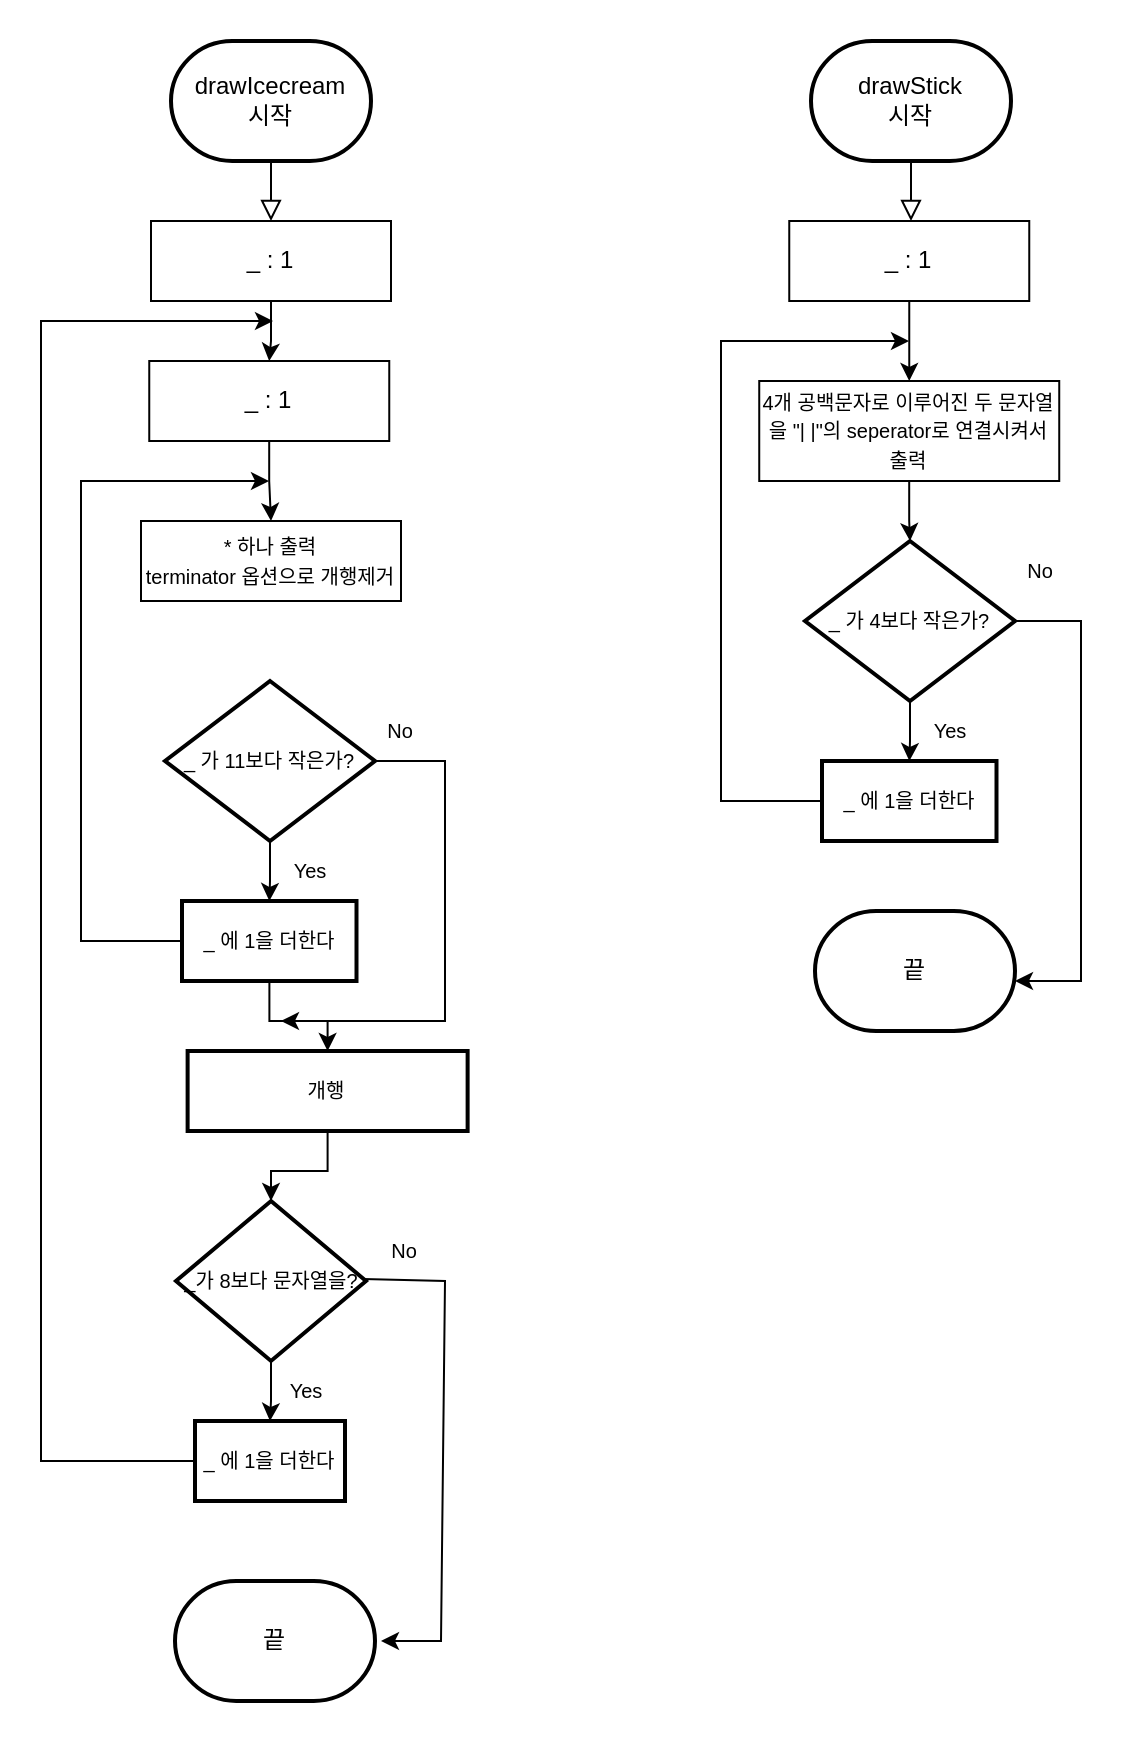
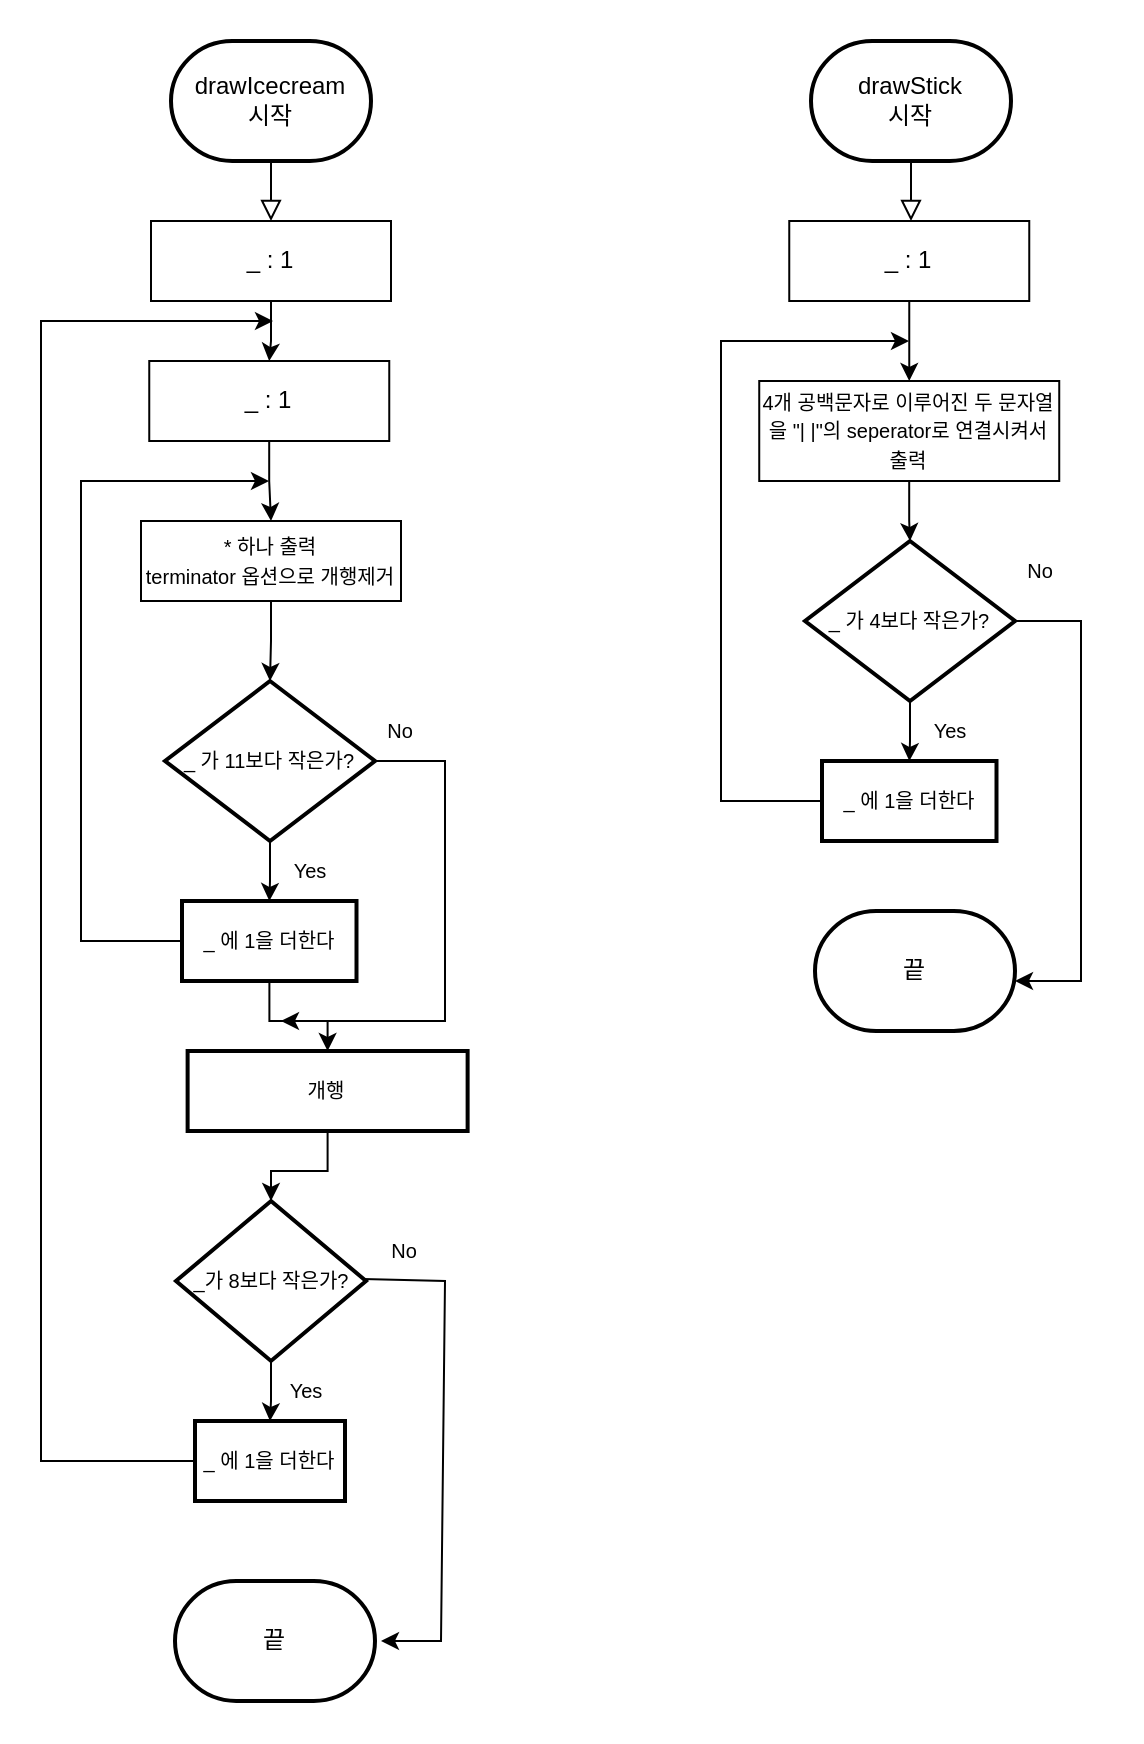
  <mxCell id="0" />
  <mxCell id="1" parent="0" />
  <mxCell id="2" value="" style="rounded=0;html=1;jettySize=auto;orthogonalLoop=1;fontSize=11;endArrow=block;endFill=0;endSize=8;strokeWidth=1;shadow=0;labelBackgroundColor=none;edgeStyle=orthogonalEdgeStyle;" parent="1" edge="1"><mxGeometry relative="1" as="geometry"><mxPoint x="135" y="80" as="sourcePoint" /><mxPoint x="135" y="110" as="targetPoint" /></mxGeometry></mxCell>
  <mxCell id="3" value="끝" style="strokeWidth=2;html=1;shape=mxgraph.flowchart.terminator;whiteSpace=wrap;" vertex="1" parent="1"><mxGeometry x="87" y="790" width="100" height="60" as="geometry" /></mxCell>
  <mxCell id="4" value="drawIcecream&lt;br&gt;시작" style="strokeWidth=2;html=1;shape=mxgraph.flowchart.terminator;whiteSpace=wrap;" vertex="1" parent="1"><mxGeometry x="85" y="20" width="100" height="60" as="geometry" /></mxCell>
  <mxCell id="5" value="" style="edgeStyle=orthogonalEdgeStyle;rounded=0;orthogonalLoop=1;jettySize=auto;html=1;" edge="1" parent="1" source="6" target="8"><mxGeometry relative="1" as="geometry" /></mxCell>
  <mxCell id="6" value="_ : 1" style="rounded=0;whiteSpace=wrap;html=1;" vertex="1" parent="1"><mxGeometry x="75" y="110" width="120" height="40" as="geometry" /></mxCell>
  <mxCell id="7" value="" style="edgeStyle=orthogonalEdgeStyle;rounded=0;orthogonalLoop=1;jettySize=auto;html=1;" edge="1" parent="1" source="8" target="10"><mxGeometry relative="1" as="geometry" /></mxCell>
  <mxCell id="8" value="_ : 1" style="rounded=0;whiteSpace=wrap;html=1;" vertex="1" parent="1"><mxGeometry x="74.13" y="180" width="120" height="40" as="geometry" /></mxCell>
+ <mxCell id="9" value="" style="edgeStyle=orthogonalEdgeStyle;rounded=0;orthogonalLoop=1;jettySize=auto;html=1;fontSize=10;" edge="1" parent="1" source="10" target="12"><mxGeometry relative="1" as="geometry" /></mxCell>
  <mxCell id="10" value="&lt;font style=&quot;font-size: 10px&quot;&gt;* 하나 출력&lt;br&gt;terminator 옵션으로 개행제거&lt;/font&gt;" style="rounded=0;whiteSpace=wrap;html=1;" vertex="1" parent="1"><mxGeometry x="70" y="260" width="130" height="40" as="geometry" /></mxCell>
  <mxCell id="11" value="" style="edgeStyle=orthogonalEdgeStyle;rounded=0;orthogonalLoop=1;jettySize=auto;html=1;fontSize=10;" edge="1" parent="1" source="12" target="15"><mxGeometry relative="1" as="geometry" /></mxCell>
  <mxCell id="12" value="_ 가 11보다 작은가?" style="strokeWidth=2;html=1;shape=mxgraph.flowchart.decision;whiteSpace=wrap;fontSize=10;" vertex="1" parent="1"><mxGeometry x="82" y="340" width="105" height="80" as="geometry" /></mxCell>
  <mxCell id="13" value="" style="edgeStyle=orthogonalEdgeStyle;rounded=0;orthogonalLoop=1;jettySize=auto;html=1;fontSize=10;" edge="1" parent="1" source="15"><mxGeometry relative="1" as="geometry"><mxPoint x="134" y="240" as="targetPoint" /><Array as="points"><mxPoint x="40" y="470" /><mxPoint x="40" y="240" /><mxPoint x="120" y="240" /></Array></mxGeometry></mxCell>
  <mxCell id="14" value="" style="edgeStyle=orthogonalEdgeStyle;rounded=0;orthogonalLoop=1;jettySize=auto;html=1;fontSize=10;" edge="1" parent="1" source="15" target="20"><mxGeometry relative="1" as="geometry" /></mxCell>
  <mxCell id="15" value="_ 에 1을 더한다" style="whiteSpace=wrap;html=1;fontSize=10;strokeWidth=2;" vertex="1" parent="1"><mxGeometry x="90.5" y="450" width="87.25" height="40" as="geometry" /></mxCell>
  <mxCell id="16" value="Yes" style="text;html=1;strokeColor=none;fillColor=none;align=center;verticalAlign=middle;whiteSpace=wrap;rounded=0;fontSize=10;" vertex="1" parent="1"><mxGeometry x="125" y="420" width="60" height="30" as="geometry" /></mxCell>
  <mxCell id="17" value="" style="endArrow=classic;html=1;rounded=0;fontSize=10;" edge="1" parent="1"><mxGeometry width="50" height="50" relative="1" as="geometry"><mxPoint x="187" y="380" as="sourcePoint" /><mxPoint x="140" y="510" as="targetPoint" /><Array as="points"><mxPoint x="222" y="380" /><mxPoint x="222" y="510" /></Array></mxGeometry></mxCell>
  <mxCell id="18" value="No" style="text;html=1;strokeColor=none;fillColor=none;align=center;verticalAlign=middle;whiteSpace=wrap;rounded=0;fontSize=10;" vertex="1" parent="1"><mxGeometry x="170" y="350" width="60" height="30" as="geometry" /></mxCell>
  <mxCell id="19" value="" style="edgeStyle=orthogonalEdgeStyle;rounded=0;orthogonalLoop=1;jettySize=auto;html=1;fontSize=10;" edge="1" parent="1" source="20" target="22"><mxGeometry relative="1" as="geometry" /></mxCell>
  <mxCell id="20" value="개행" style="whiteSpace=wrap;html=1;fontSize=10;strokeWidth=2;" vertex="1" parent="1"><mxGeometry x="93.31" y="525" width="140" height="40" as="geometry" /></mxCell>
  <mxCell id="21" value="" style="edgeStyle=orthogonalEdgeStyle;rounded=0;orthogonalLoop=1;jettySize=auto;html=1;fontSize=10;" edge="1" parent="1" source="22" target="23"><mxGeometry relative="1" as="geometry" /></mxCell>
- <mxCell id="22" value="_가 8보다 문자열을?" style="rhombus;whiteSpace=wrap;html=1;fontSize=10;strokeWidth=2;" vertex="1" parent="1"><mxGeometry x="87.5" y="600" width="95" height="80" as="geometry" /></mxCell>
+ <mxCell id="22" value="_가 8보다 작은가?" style="rhombus;whiteSpace=wrap;html=1;fontSize=10;strokeWidth=2;" vertex="1" parent="1"><mxGeometry x="87.5" y="600" width="95" height="80" as="geometry" /></mxCell>
  <mxCell id="23" value="_ 에 1을 더한다" style="whiteSpace=wrap;html=1;fontSize=10;strokeWidth=2;" vertex="1" parent="1"><mxGeometry x="97" y="710" width="75" height="40" as="geometry" /></mxCell>
  <mxCell id="24" value="" style="endArrow=classic;html=1;rounded=0;fontSize=10;exitX=0;exitY=0.5;exitDx=0;exitDy=0;" edge="1" parent="1"><mxGeometry width="50" height="50" relative="1" as="geometry"><mxPoint x="98" y="730" as="sourcePoint" /><mxPoint x="136" y="160" as="targetPoint" /><Array as="points"><mxPoint x="20" y="730" /><mxPoint x="20" y="340" /><mxPoint x="20" y="160" /></Array></mxGeometry></mxCell>
  <mxCell id="25" value="Yes" style="text;html=1;strokeColor=none;fillColor=none;align=center;verticalAlign=middle;whiteSpace=wrap;rounded=0;fontSize=10;" vertex="1" parent="1"><mxGeometry x="122.5" y="680" width="60" height="30" as="geometry" /></mxCell>
  <mxCell id="26" value="" style="endArrow=classic;html=1;rounded=0;fontSize=10;exitX=0.15;exitY=0.967;exitDx=0;exitDy=0;exitPerimeter=0;" edge="1" parent="1" source="27"><mxGeometry width="50" height="50" relative="1" as="geometry"><mxPoint x="187" y="640" as="sourcePoint" /><mxPoint x="190" y="820" as="targetPoint" /><Array as="points"><mxPoint x="222" y="640" /><mxPoint x="220" y="820" /></Array></mxGeometry></mxCell>
  <mxCell id="27" value="No" style="text;html=1;strokeColor=none;fillColor=none;align=center;verticalAlign=middle;whiteSpace=wrap;rounded=0;fontSize=10;" vertex="1" parent="1"><mxGeometry x="172" y="610" width="60" height="30" as="geometry" /></mxCell>
  <mxCell id="28" value="" style="rounded=0;html=1;jettySize=auto;orthogonalLoop=1;fontSize=11;endArrow=block;endFill=0;endSize=8;strokeWidth=1;shadow=0;labelBackgroundColor=none;edgeStyle=orthogonalEdgeStyle;" edge="1" parent="1"><mxGeometry relative="1" as="geometry"><mxPoint x="455" y="80" as="sourcePoint" /><mxPoint x="455" y="110" as="targetPoint" /></mxGeometry></mxCell>
  <mxCell id="29" value="끝" style="strokeWidth=2;html=1;shape=mxgraph.flowchart.terminator;whiteSpace=wrap;" vertex="1" parent="1"><mxGeometry x="407" y="455" width="100" height="60" as="geometry" /></mxCell>
  <mxCell id="30" value="drawStick&lt;br&gt;시작" style="strokeWidth=2;html=1;shape=mxgraph.flowchart.terminator;whiteSpace=wrap;" vertex="1" parent="1"><mxGeometry x="405" y="20" width="100" height="60" as="geometry" /></mxCell>
  <mxCell id="31" value="" style="edgeStyle=orthogonalEdgeStyle;rounded=0;orthogonalLoop=1;jettySize=auto;html=1;" edge="1" parent="1" source="32" target="34"><mxGeometry relative="1" as="geometry" /></mxCell>
  <mxCell id="32" value="_ : 1" style="rounded=0;whiteSpace=wrap;html=1;" vertex="1" parent="1"><mxGeometry x="394.13" y="110" width="120" height="40" as="geometry" /></mxCell>
  <mxCell id="33" value="" style="edgeStyle=orthogonalEdgeStyle;rounded=0;orthogonalLoop=1;jettySize=auto;html=1;fontSize=10;" edge="1" parent="1" source="34" target="36"><mxGeometry relative="1" as="geometry" /></mxCell>
  <mxCell id="34" value="&lt;span style=&quot;font-size: 10px&quot;&gt;4개 공백문자로 이루어진 두 문자열을 &quot;| |&quot;의 seperator로 연결시켜서 출력&lt;/span&gt;" style="rounded=0;whiteSpace=wrap;html=1;" vertex="1" parent="1"><mxGeometry x="379.12" y="190" width="150" height="50" as="geometry" /></mxCell>
  <mxCell id="35" value="" style="edgeStyle=orthogonalEdgeStyle;rounded=0;orthogonalLoop=1;jettySize=auto;html=1;fontSize=10;" edge="1" parent="1" source="36" target="38"><mxGeometry relative="1" as="geometry" /></mxCell>
  <mxCell id="36" value="_ 가 4보다 작은가?" style="strokeWidth=2;html=1;shape=mxgraph.flowchart.decision;whiteSpace=wrap;fontSize=10;" vertex="1" parent="1"><mxGeometry x="402" y="270" width="105" height="80" as="geometry" /></mxCell>
  <mxCell id="37" value="" style="edgeStyle=orthogonalEdgeStyle;rounded=0;orthogonalLoop=1;jettySize=auto;html=1;fontSize=10;" edge="1" parent="1" source="38"><mxGeometry relative="1" as="geometry"><mxPoint x="454" y="170" as="targetPoint" /><Array as="points"><mxPoint x="360" y="400" /><mxPoint x="360" y="170" /></Array></mxGeometry></mxCell>
  <mxCell id="38" value="_ 에 1을 더한다" style="whiteSpace=wrap;html=1;fontSize=10;strokeWidth=2;" vertex="1" parent="1"><mxGeometry x="410.5" y="380" width="87.25" height="40" as="geometry" /></mxCell>
  <mxCell id="39" value="Yes" style="text;html=1;strokeColor=none;fillColor=none;align=center;verticalAlign=middle;whiteSpace=wrap;rounded=0;fontSize=10;" vertex="1" parent="1"><mxGeometry x="445" y="350" width="60" height="30" as="geometry" /></mxCell>
  <mxCell id="40" value="" style="endArrow=classic;html=1;rounded=0;fontSize=10;exitX=1;exitY=0.5;exitDx=0;exitDy=0;exitPerimeter=0;" edge="1" parent="1" source="36"><mxGeometry width="50" height="50" relative="1" as="geometry"><mxPoint x="554" y="360" as="sourcePoint" /><mxPoint x="507" y="490" as="targetPoint" /><Array as="points"><mxPoint x="540" y="310" /><mxPoint x="540" y="490" /></Array></mxGeometry></mxCell>
  <mxCell id="41" value="No" style="text;html=1;strokeColor=none;fillColor=none;align=center;verticalAlign=middle;whiteSpace=wrap;rounded=0;fontSize=10;" vertex="1" parent="1"><mxGeometry x="490" y="270" width="60" height="30" as="geometry" /></mxCell>
